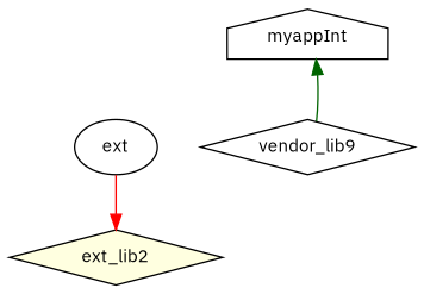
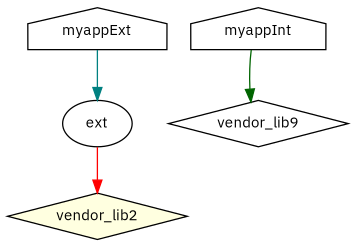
  digraph {
    fontname="IBM Plex Sans"
    node [fillcolor=white fontname="IBM Plex Sans" fontsize=12 shape=house style=filled]
    edge [fontname="IBM Plex Sans"]
+   n1 [label=myappExt]
    n2 [label=ext shape=ellipse]
-   n3 [fillcolor=lightyellow label=ext_lib2 shape=diamond]
+   n3 [fillcolor=lightyellow label=vendor_lib2 shape=diamond]
    n4 [label=myappInt]
    n5 [label=vendor_lib9 shape=diamond]
+   n1 -> n2 [color=teal]
    n2 -> n3 [color=red]
-   n5 -> n4 [color=darkgreen]
+   n4 -> n5 [color=darkgreen]
  }
